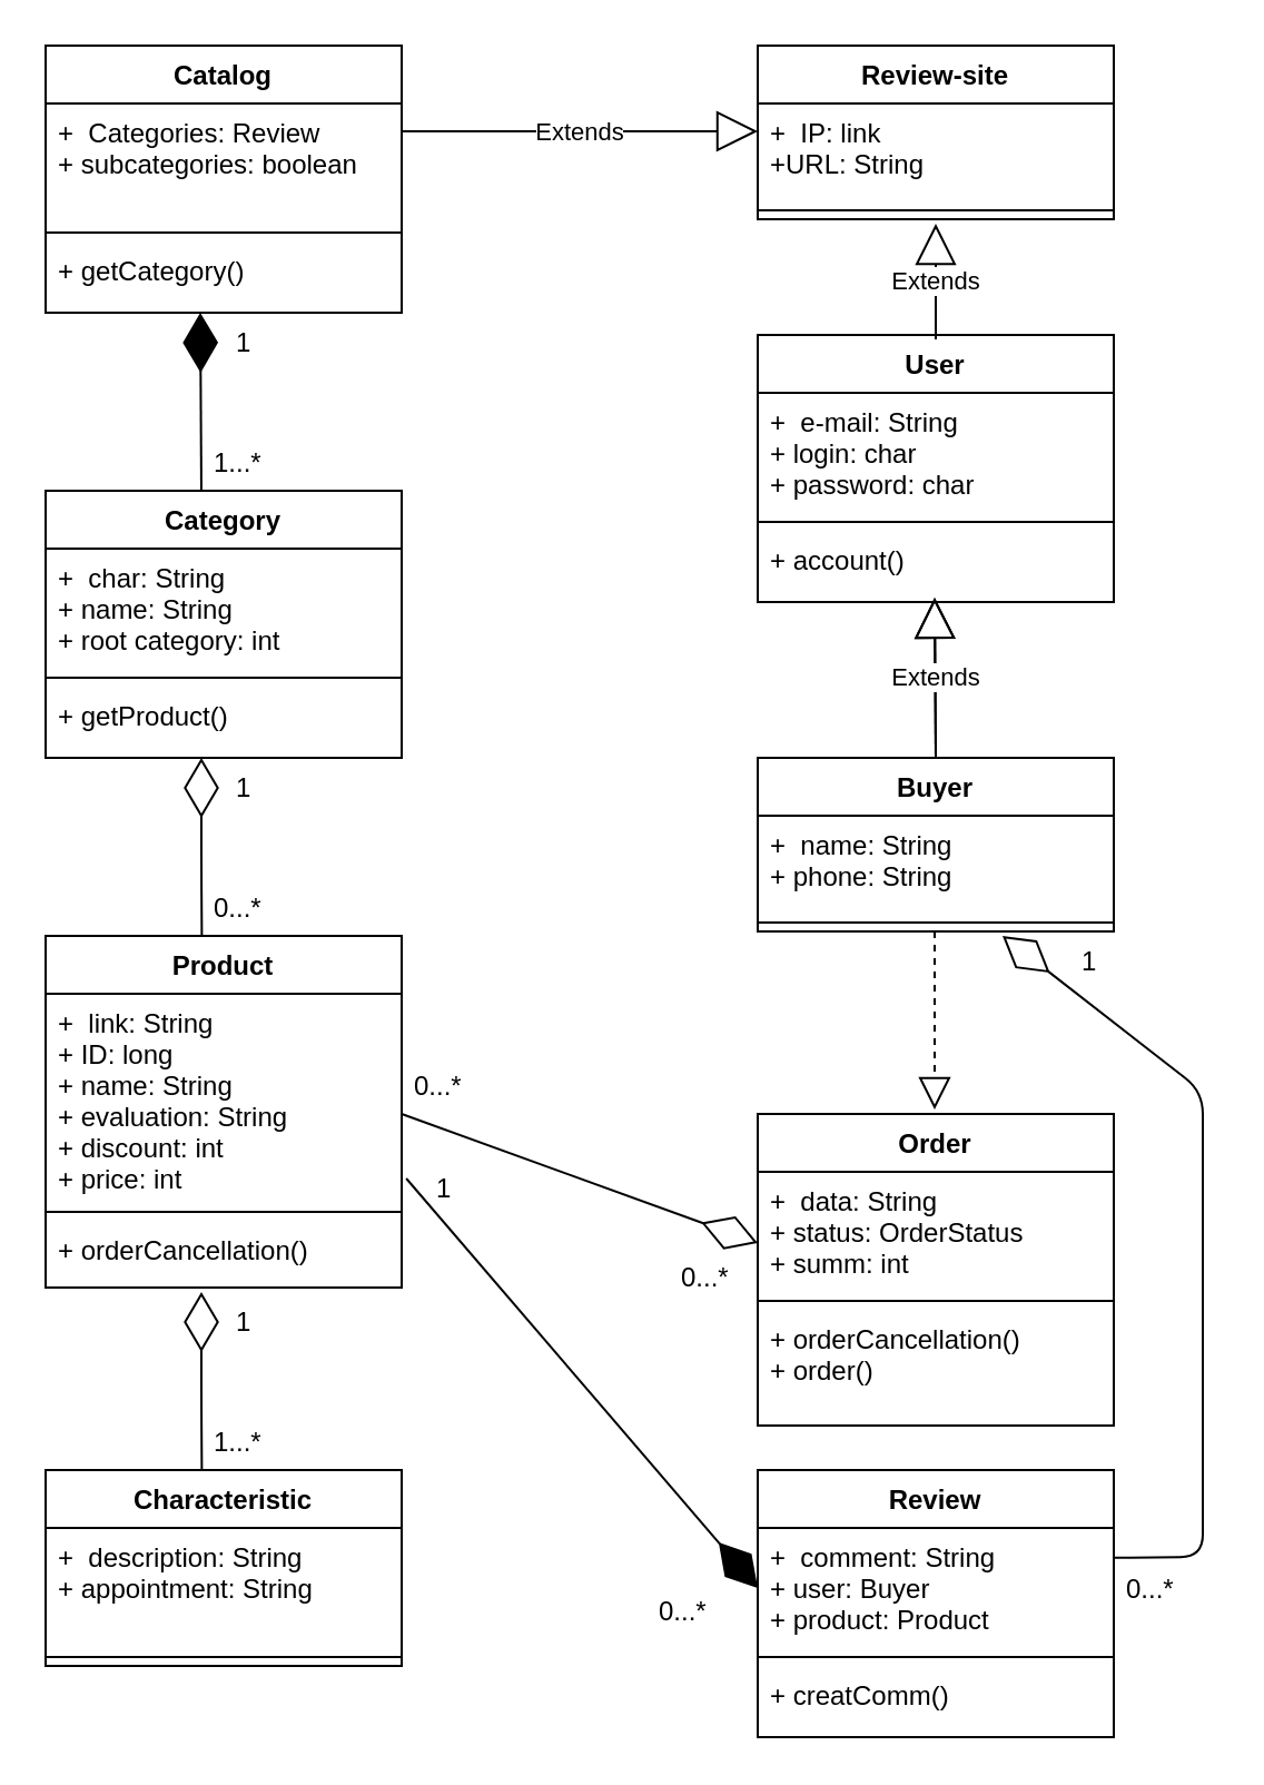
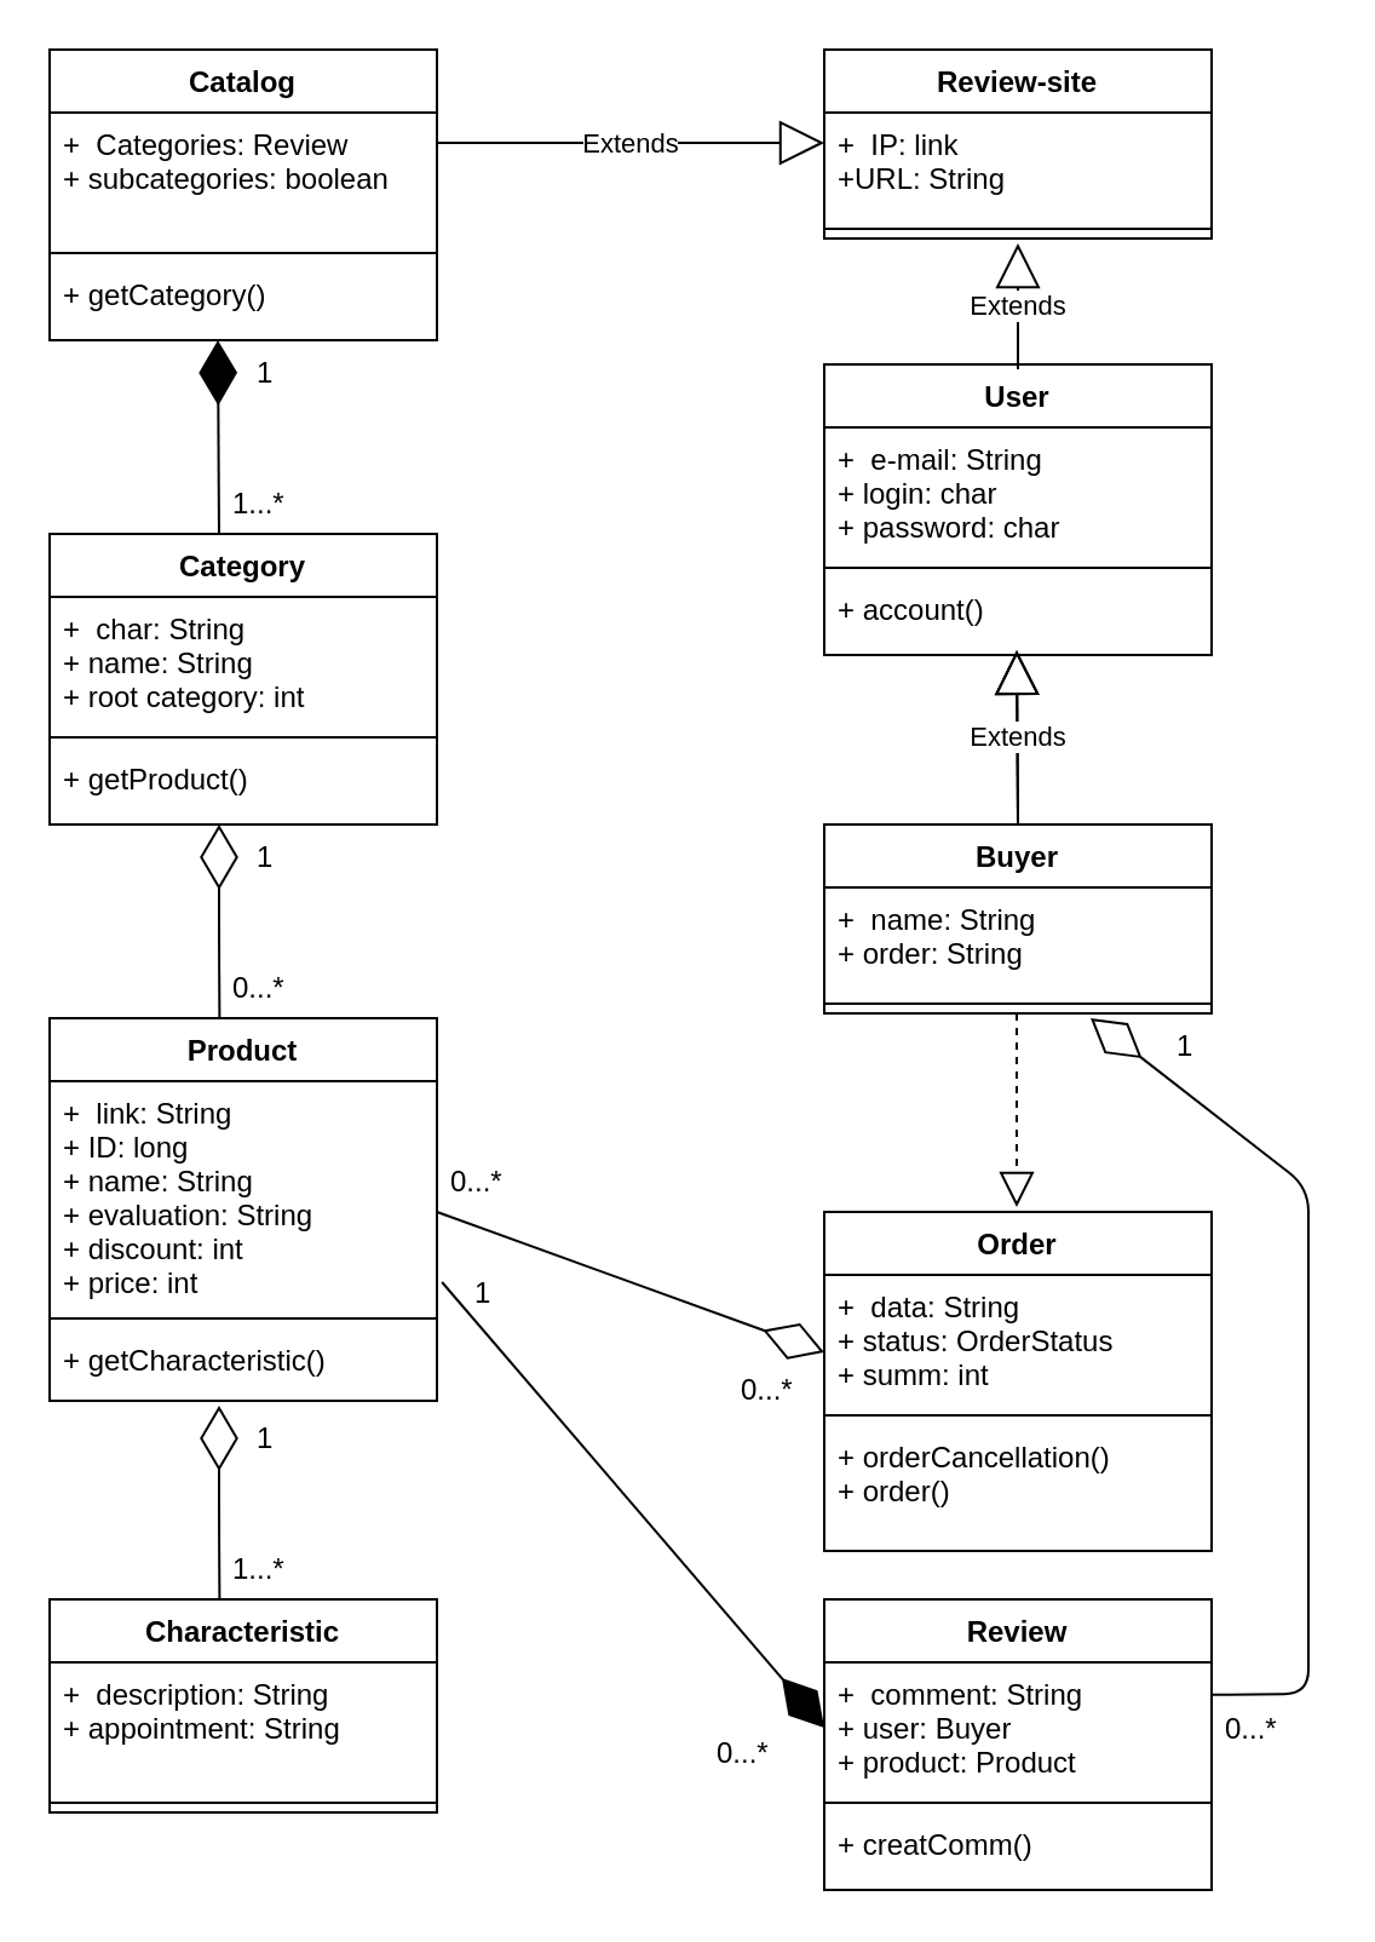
  <mxCell id="0" />
  <mxCell id="1" parent="0" />
  <mxCell id="2" value="Review-site" style="swimlane;fontStyle=1;align=center;verticalAlign=top;childLayout=stackLayout;horizontal=1;startSize=26;horizontalStack=0;resizeParent=1;resizeParentMax=0;resizeLast=0;collapsible=1;marginBottom=0;" vertex="1" parent="1"><mxGeometry x="340" y="20" width="160" height="78" as="geometry" /></mxCell>
  <mxCell id="3" value="+  IP: link&#10;+URL: String" style="text;strokeColor=none;fillColor=none;align=left;verticalAlign=top;spacingLeft=4;spacingRight=4;overflow=hidden;rotatable=0;points=[[0,0.5],[1,0.5]];portConstraint=eastwest;" vertex="1" parent="2"><mxGeometry y="26" width="160" height="44" as="geometry" /></mxCell>
  <mxCell id="4" value="" style="line;strokeWidth=1;fillColor=none;align=left;verticalAlign=middle;spacingTop=-1;spacingLeft=3;spacingRight=3;rotatable=0;labelPosition=right;points=[];portConstraint=eastwest;" vertex="1" parent="2"><mxGeometry y="70" width="160" height="8" as="geometry" /></mxCell>
  <mxCell id="5" value="Extends" style="endArrow=block;endSize=16;endFill=0;html=1;" edge="1" parent="1"><mxGeometry width="160" relative="1" as="geometry"><mxPoint x="180" y="58.5" as="sourcePoint" /><mxPoint x="340" y="58.5" as="targetPoint" /></mxGeometry></mxCell>
  <mxCell id="6" value="" style="endArrow=diamondThin;endFill=1;endSize=24;html=1;" edge="1" parent="1"><mxGeometry width="160" relative="1" as="geometry"><mxPoint x="90" y="222" as="sourcePoint" /><mxPoint x="89.5" y="140" as="targetPoint" /></mxGeometry></mxCell>
  <mxCell id="7" value="1" style="text;strokeColor=none;fillColor=none;align=left;verticalAlign=top;spacingLeft=4;spacingRight=4;overflow=hidden;rotatable=0;points=[[0,0.5],[1,0.5]];portConstraint=eastwest;" vertex="1" parent="1"><mxGeometry x="100" y="140" width="20" height="26" as="geometry" /></mxCell>
  <mxCell id="8" value="1...*" style="text;strokeColor=none;fillColor=none;align=left;verticalAlign=top;spacingLeft=4;spacingRight=4;overflow=hidden;rotatable=0;points=[[0,0.5],[1,0.5]];portConstraint=eastwest;" vertex="1" parent="1"><mxGeometry x="90" y="194" width="40" height="26" as="geometry" /></mxCell>
  <mxCell id="9" value="Catalog" style="swimlane;fontStyle=1;align=center;verticalAlign=top;childLayout=stackLayout;horizontal=1;startSize=26;horizontalStack=0;resizeParent=1;resizeParentMax=0;resizeLast=0;collapsible=1;marginBottom=0;" vertex="1" parent="1"><mxGeometry x="20" y="20" width="160" height="120" as="geometry" /></mxCell>
  <mxCell id="10" value="+  Categories: Review&#10;+ subcategories: boolean" style="text;strokeColor=none;fillColor=none;align=left;verticalAlign=top;spacingLeft=4;spacingRight=4;overflow=hidden;rotatable=0;points=[[0,0.5],[1,0.5]];portConstraint=eastwest;" vertex="1" parent="9"><mxGeometry y="26" width="160" height="54" as="geometry" /></mxCell>
  <mxCell id="11" value="" style="line;strokeWidth=1;fillColor=none;align=left;verticalAlign=middle;spacingTop=-1;spacingLeft=3;spacingRight=3;rotatable=0;labelPosition=right;points=[];portConstraint=eastwest;" vertex="1" parent="9"><mxGeometry y="80" width="160" height="8" as="geometry" /></mxCell>
  <mxCell id="12" value="+ getCategory()" style="text;strokeColor=none;fillColor=none;align=left;verticalAlign=top;spacingLeft=4;spacingRight=4;overflow=hidden;rotatable=0;points=[[0,0.5],[1,0.5]];portConstraint=eastwest;" vertex="1" parent="9"><mxGeometry y="88" width="160" height="32" as="geometry" /></mxCell>
  <mxCell id="13" value="Category" style="swimlane;fontStyle=1;align=center;verticalAlign=top;childLayout=stackLayout;horizontal=1;startSize=26;horizontalStack=0;resizeParent=1;resizeParentMax=0;resizeLast=0;collapsible=1;marginBottom=0;" vertex="1" parent="1"><mxGeometry x="20" y="220" width="160" height="120" as="geometry" /></mxCell>
  <mxCell id="14" value="+  char: String&#10;+ name: String&#10;+ root category: int" style="text;strokeColor=none;fillColor=none;align=left;verticalAlign=top;spacingLeft=4;spacingRight=4;overflow=hidden;rotatable=0;points=[[0,0.5],[1,0.5]];portConstraint=eastwest;" vertex="1" parent="13"><mxGeometry y="26" width="160" height="54" as="geometry" /></mxCell>
  <mxCell id="15" value="" style="line;strokeWidth=1;fillColor=none;align=left;verticalAlign=middle;spacingTop=-1;spacingLeft=3;spacingRight=3;rotatable=0;labelPosition=right;points=[];portConstraint=eastwest;" vertex="1" parent="13"><mxGeometry y="80" width="160" height="8" as="geometry" /></mxCell>
  <mxCell id="16" value="+ getProduct()" style="text;strokeColor=none;fillColor=none;align=left;verticalAlign=top;spacingLeft=4;spacingRight=4;overflow=hidden;rotatable=0;points=[[0,0.5],[1,0.5]];portConstraint=eastwest;" vertex="1" parent="13"><mxGeometry y="88" width="160" height="32" as="geometry" /></mxCell>
  <mxCell id="17" value="Product" style="swimlane;fontStyle=1;align=center;verticalAlign=top;childLayout=stackLayout;horizontal=1;startSize=26;horizontalStack=0;resizeParent=1;resizeParentMax=0;resizeLast=0;collapsible=1;marginBottom=0;" vertex="1" parent="1"><mxGeometry x="20" y="420" width="160" height="158" as="geometry" /></mxCell>
  <mxCell id="18" value="+  link: String&#10;+ ID: long&#10;+ name: String&#10;+ evaluation: String&#10;+ discount: int&#10;+ price: int&#10;" style="text;strokeColor=none;fillColor=none;align=left;verticalAlign=top;spacingLeft=4;spacingRight=4;overflow=hidden;rotatable=0;points=[[0,0.5],[1,0.5]];portConstraint=eastwest;" vertex="1" parent="17"><mxGeometry y="26" width="160" height="94" as="geometry" /></mxCell>
  <mxCell id="19" value="" style="line;strokeWidth=1;fillColor=none;align=left;verticalAlign=middle;spacingTop=-1;spacingLeft=3;spacingRight=3;rotatable=0;labelPosition=right;points=[];portConstraint=eastwest;" vertex="1" parent="17"><mxGeometry y="120" width="160" height="8" as="geometry" /></mxCell>
- <mxCell id="20" value="+ orderCancellation()" style="text;strokeColor=none;fillColor=none;align=left;verticalAlign=top;spacingLeft=4;spacingRight=4;overflow=hidden;rotatable=0;points=[[0,0.5],[1,0.5]];portConstraint=eastwest;" vertex="1" parent="17"><mxGeometry y="128" width="160" height="30" as="geometry" /></mxCell>
+ <mxCell id="20" value="+ getCharacteristic()" style="text;strokeColor=none;fillColor=none;align=left;verticalAlign=top;spacingLeft=4;spacingRight=4;overflow=hidden;rotatable=0;points=[[0,0.5],[1,0.5]];portConstraint=eastwest;" vertex="1" parent="17"><mxGeometry y="128" width="160" height="30" as="geometry" /></mxCell>
  <mxCell id="21" value="" style="endArrow=diamondThin;endFill=0;endSize=24;html=1;exitX=0.005;exitY=1.004;exitDx=0;exitDy=0;exitPerimeter=0;" edge="1" parent="1" source="23"><mxGeometry width="160" relative="1" as="geometry"><mxPoint x="90" y="430" as="sourcePoint" /><mxPoint x="90" y="340" as="targetPoint" /><Array as="points"><mxPoint x="90" y="390" /></Array></mxGeometry></mxCell>
  <mxCell id="22" value="1" style="text;strokeColor=none;fillColor=none;align=left;verticalAlign=top;spacingLeft=4;spacingRight=4;overflow=hidden;rotatable=0;points=[[0,0.5],[1,0.5]];portConstraint=eastwest;" vertex="1" parent="1"><mxGeometry x="100" y="340" width="20" height="26" as="geometry" /></mxCell>
  <mxCell id="23" value="0...*" style="text;strokeColor=none;fillColor=none;align=left;verticalAlign=top;spacingLeft=4;spacingRight=4;overflow=hidden;rotatable=0;points=[[0,0.5],[1,0.5]];portConstraint=eastwest;" vertex="1" parent="1"><mxGeometry x="90" y="394" width="40" height="26" as="geometry" /></mxCell>
  <mxCell id="24" value="Characteristic" style="swimlane;fontStyle=1;align=center;verticalAlign=top;childLayout=stackLayout;horizontal=1;startSize=26;horizontalStack=0;resizeParent=1;resizeParentMax=0;resizeLast=0;collapsible=1;marginBottom=0;" vertex="1" parent="1"><mxGeometry x="20" y="660" width="160" height="88" as="geometry" /></mxCell>
  <mxCell id="25" value="+  description: String&#10;+ appointment: String&#10;" style="text;strokeColor=none;fillColor=none;align=left;verticalAlign=top;spacingLeft=4;spacingRight=4;overflow=hidden;rotatable=0;points=[[0,0.5],[1,0.5]];portConstraint=eastwest;" vertex="1" parent="24"><mxGeometry y="26" width="160" height="54" as="geometry" /></mxCell>
  <mxCell id="26" value="" style="line;strokeWidth=1;fillColor=none;align=left;verticalAlign=middle;spacingTop=-1;spacingLeft=3;spacingRight=3;rotatable=0;labelPosition=right;points=[];portConstraint=eastwest;" vertex="1" parent="24"><mxGeometry y="80" width="160" height="8" as="geometry" /></mxCell>
  <mxCell id="27" value="" style="endArrow=diamondThin;endFill=0;endSize=24;html=1;exitX=0.005;exitY=1.004;exitDx=0;exitDy=0;exitPerimeter=0;" edge="1" parent="1" source="29"><mxGeometry width="160" relative="1" as="geometry"><mxPoint x="90" y="670" as="sourcePoint" /><mxPoint x="90" y="580" as="targetPoint" /><Array as="points"><mxPoint x="90" y="630" /></Array></mxGeometry></mxCell>
  <mxCell id="28" value="1" style="text;strokeColor=none;fillColor=none;align=left;verticalAlign=top;spacingLeft=4;spacingRight=4;overflow=hidden;rotatable=0;points=[[0,0.5],[1,0.5]];portConstraint=eastwest;" vertex="1" parent="1"><mxGeometry x="100" y="580" width="40" height="26" as="geometry" /></mxCell>
  <mxCell id="29" value="1...*" style="text;strokeColor=none;fillColor=none;align=left;verticalAlign=top;spacingLeft=4;spacingRight=4;overflow=hidden;rotatable=0;points=[[0,0.5],[1,0.5]];portConstraint=eastwest;" vertex="1" parent="1"><mxGeometry x="90" y="634" width="40" height="26" as="geometry" /></mxCell>
  <mxCell id="30" value="Extends" style="endArrow=block;endSize=16;endFill=0;html=1;" edge="1" parent="1"><mxGeometry width="160" relative="1" as="geometry"><mxPoint x="420" y="340" as="sourcePoint" /><mxPoint x="419.5" y="268" as="targetPoint" /></mxGeometry></mxCell>
  <mxCell id="31" value="Buyer" style="swimlane;fontStyle=1;align=center;verticalAlign=top;childLayout=stackLayout;horizontal=1;startSize=26;horizontalStack=0;resizeParent=1;resizeParentMax=0;resizeLast=0;collapsible=1;marginBottom=0;" vertex="1" parent="1"><mxGeometry x="340" y="340" width="160" height="78" as="geometry" /></mxCell>
  <mxCell id="32" value="Extends" style="endArrow=block;endSize=16;endFill=0;html=1;" edge="1" parent="31"><mxGeometry width="160" relative="1" as="geometry"><mxPoint x="80" as="sourcePoint" /><mxPoint x="79.5" y="-72" as="targetPoint" /></mxGeometry></mxCell>
- <mxCell id="33" value="+  name: String&#10;+ phone: String&#10;" style="text;strokeColor=none;fillColor=none;align=left;verticalAlign=top;spacingLeft=4;spacingRight=4;overflow=hidden;rotatable=0;points=[[0,0.5],[1,0.5]];portConstraint=eastwest;" vertex="1" parent="31"><mxGeometry y="26" width="160" height="44" as="geometry" /></mxCell>
+ <mxCell id="33" value="+  name: String&#10;+ order: String&#10;" style="text;strokeColor=none;fillColor=none;align=left;verticalAlign=top;spacingLeft=4;spacingRight=4;overflow=hidden;rotatable=0;points=[[0,0.5],[1,0.5]];portConstraint=eastwest;" vertex="1" parent="31"><mxGeometry y="26" width="160" height="44" as="geometry" /></mxCell>
  <mxCell id="34" value="" style="line;strokeWidth=1;fillColor=none;align=left;verticalAlign=middle;spacingTop=-1;spacingLeft=3;spacingRight=3;rotatable=0;labelPosition=right;points=[];portConstraint=eastwest;" vertex="1" parent="31"><mxGeometry y="70" width="160" height="8" as="geometry" /></mxCell>
  <mxCell id="35" value="" style="endArrow=block;dashed=1;endFill=0;endSize=12;html=1;" edge="1" parent="1"><mxGeometry width="160" relative="1" as="geometry"><mxPoint x="419.5" y="418" as="sourcePoint" /><mxPoint x="419.5" y="498" as="targetPoint" /></mxGeometry></mxCell>
  <mxCell id="36" value="" style="endArrow=diamondThin;endFill=0;endSize=24;html=1;entryX=0;entryY=0.5;entryDx=0;entryDy=0;" edge="1" parent="1"><mxGeometry width="160" relative="1" as="geometry"><mxPoint x="180" y="500" as="sourcePoint" /><mxPoint x="340" y="558" as="targetPoint" /></mxGeometry></mxCell>
  <mxCell id="37" value="0...*" style="text;strokeColor=none;fillColor=none;align=left;verticalAlign=top;spacingLeft=4;spacingRight=4;overflow=hidden;rotatable=0;points=[[0,0.5],[1,0.5]];portConstraint=eastwest;" vertex="1" parent="1"><mxGeometry x="180" y="474" width="40" height="26" as="geometry" /></mxCell>
  <mxCell id="38" value="0...*" style="text;strokeColor=none;fillColor=none;align=left;verticalAlign=top;spacingLeft=4;spacingRight=4;overflow=hidden;rotatable=0;points=[[0,0.5],[1,0.5]];portConstraint=eastwest;" vertex="1" parent="1"><mxGeometry x="300" y="560" width="40" height="26" as="geometry" /></mxCell>
  <mxCell id="39" value="Order" style="swimlane;fontStyle=1;align=center;verticalAlign=top;childLayout=stackLayout;horizontal=1;startSize=26;horizontalStack=0;resizeParent=1;resizeParentMax=0;resizeLast=0;collapsible=1;marginBottom=0;" vertex="1" parent="1"><mxGeometry x="340" y="500" width="160" height="140" as="geometry" /></mxCell>
  <mxCell id="40" value="+  data: String&#10;+ status: OrderStatus&#10;+ summ: int" style="text;strokeColor=none;fillColor=none;align=left;verticalAlign=top;spacingLeft=4;spacingRight=4;overflow=hidden;rotatable=0;points=[[0,0.5],[1,0.5]];portConstraint=eastwest;" vertex="1" parent="39"><mxGeometry y="26" width="160" height="54" as="geometry" /></mxCell>
  <mxCell id="41" value="" style="line;strokeWidth=1;fillColor=none;align=left;verticalAlign=middle;spacingTop=-1;spacingLeft=3;spacingRight=3;rotatable=0;labelPosition=right;points=[];portConstraint=eastwest;" vertex="1" parent="39"><mxGeometry y="80" width="160" height="8" as="geometry" /></mxCell>
  <mxCell id="42" value="+ orderCancellation()&#10;+ order()" style="text;strokeColor=none;fillColor=none;align=left;verticalAlign=top;spacingLeft=4;spacingRight=4;overflow=hidden;rotatable=0;points=[[0,0.5],[1,0.5]];portConstraint=eastwest;" vertex="1" parent="39"><mxGeometry y="88" width="160" height="52" as="geometry" /></mxCell>
  <mxCell id="43" value="" style="endArrow=diamondThin;endFill=1;endSize=24;html=1;exitX=1.013;exitY=0.883;exitDx=0;exitDy=0;exitPerimeter=0;entryX=0;entryY=0.5;entryDx=0;entryDy=0;" edge="1" parent="1" source="18"><mxGeometry width="160" relative="1" as="geometry"><mxPoint x="200" y="630" as="sourcePoint" /><mxPoint x="340" y="713" as="targetPoint" /></mxGeometry></mxCell>
  <mxCell id="44" value="0...*" style="text;strokeColor=none;fillColor=none;align=left;verticalAlign=top;spacingLeft=4;spacingRight=4;overflow=hidden;rotatable=0;points=[[0,0.5],[1,0.5]];portConstraint=eastwest;" vertex="1" parent="1"><mxGeometry x="290" y="710" width="40" height="26" as="geometry" /></mxCell>
  <mxCell id="45" value="1" style="text;strokeColor=none;fillColor=none;align=left;verticalAlign=top;spacingLeft=4;spacingRight=4;overflow=hidden;rotatable=0;points=[[0,0.5],[1,0.5]];portConstraint=eastwest;" vertex="1" parent="1"><mxGeometry x="190" y="520" width="40" height="26" as="geometry" /></mxCell>
  <mxCell id="46" value="" style="endArrow=diamondThin;endFill=0;endSize=24;html=1;" edge="1" parent="1"><mxGeometry width="160" relative="1" as="geometry"><mxPoint x="500" y="699.41" as="sourcePoint" /><mxPoint x="450" y="420" as="targetPoint" /><Array as="points"><mxPoint x="540" y="699" /><mxPoint x="540" y="490" /></Array></mxGeometry></mxCell>
  <mxCell id="47" value="0...*" style="text;strokeColor=none;fillColor=none;align=left;verticalAlign=top;spacingLeft=4;spacingRight=4;overflow=hidden;rotatable=0;points=[[0,0.5],[1,0.5]];portConstraint=eastwest;" vertex="1" parent="1"><mxGeometry x="500" y="700" width="40" height="26" as="geometry" /></mxCell>
  <mxCell id="48" value="1" style="text;strokeColor=none;fillColor=none;align=left;verticalAlign=top;spacingLeft=4;spacingRight=4;overflow=hidden;rotatable=0;points=[[0,0.5],[1,0.5]];portConstraint=eastwest;" vertex="1" parent="1"><mxGeometry x="480" y="418" width="40" height="26" as="geometry" /></mxCell>
  <mxCell id="49" value="Review" style="swimlane;fontStyle=1;align=center;verticalAlign=top;childLayout=stackLayout;horizontal=1;startSize=26;horizontalStack=0;resizeParent=1;resizeParentMax=0;resizeLast=0;collapsible=1;marginBottom=0;" vertex="1" parent="1"><mxGeometry x="340" y="660" width="160" height="120" as="geometry" /></mxCell>
  <mxCell id="50" value="+  comment: String&#10;+ user: Buyer&#10;+ product: Product" style="text;strokeColor=none;fillColor=none;align=left;verticalAlign=top;spacingLeft=4;spacingRight=4;overflow=hidden;rotatable=0;points=[[0,0.5],[1,0.5]];portConstraint=eastwest;" vertex="1" parent="49"><mxGeometry y="26" width="160" height="54" as="geometry" /></mxCell>
  <mxCell id="51" value="" style="line;strokeWidth=1;fillColor=none;align=left;verticalAlign=middle;spacingTop=-1;spacingLeft=3;spacingRight=3;rotatable=0;labelPosition=right;points=[];portConstraint=eastwest;" vertex="1" parent="49"><mxGeometry y="80" width="160" height="8" as="geometry" /></mxCell>
  <mxCell id="52" value="+ creatComm()" style="text;strokeColor=none;fillColor=none;align=left;verticalAlign=top;spacingLeft=4;spacingRight=4;overflow=hidden;rotatable=0;points=[[0,0.5],[1,0.5]];portConstraint=eastwest;" vertex="1" parent="49"><mxGeometry y="88" width="160" height="32" as="geometry" /></mxCell>
  <mxCell id="53" value="User" style="swimlane;fontStyle=1;align=center;verticalAlign=top;childLayout=stackLayout;horizontal=1;startSize=26;horizontalStack=0;resizeParent=1;resizeParentMax=0;resizeLast=0;collapsible=1;marginBottom=0;" vertex="1" parent="1"><mxGeometry x="340" y="150" width="160" height="120" as="geometry" /></mxCell>
  <mxCell id="54" value="+  e-mail: String&#10;+ login: char&#10;+ password: char" style="text;strokeColor=none;fillColor=none;align=left;verticalAlign=top;spacingLeft=4;spacingRight=4;overflow=hidden;rotatable=0;points=[[0,0.5],[1,0.5]];portConstraint=eastwest;" vertex="1" parent="53"><mxGeometry y="26" width="160" height="54" as="geometry" /></mxCell>
  <mxCell id="55" value="" style="line;strokeWidth=1;fillColor=none;align=left;verticalAlign=middle;spacingTop=-1;spacingLeft=3;spacingRight=3;rotatable=0;labelPosition=right;points=[];portConstraint=eastwest;" vertex="1" parent="53"><mxGeometry y="80" width="160" height="8" as="geometry" /></mxCell>
  <mxCell id="56" value="+ account()" style="text;strokeColor=none;fillColor=none;align=left;verticalAlign=top;spacingLeft=4;spacingRight=4;overflow=hidden;rotatable=0;points=[[0,0.5],[1,0.5]];portConstraint=eastwest;" vertex="1" parent="53"><mxGeometry y="88" width="160" height="32" as="geometry" /></mxCell>
  <mxCell id="57" value="Extends" style="endArrow=block;endSize=16;endFill=0;html=1;" edge="1" parent="1"><mxGeometry width="160" relative="1" as="geometry"><mxPoint x="420" y="152" as="sourcePoint" /><mxPoint x="420" y="100" as="targetPoint" /></mxGeometry></mxCell>
